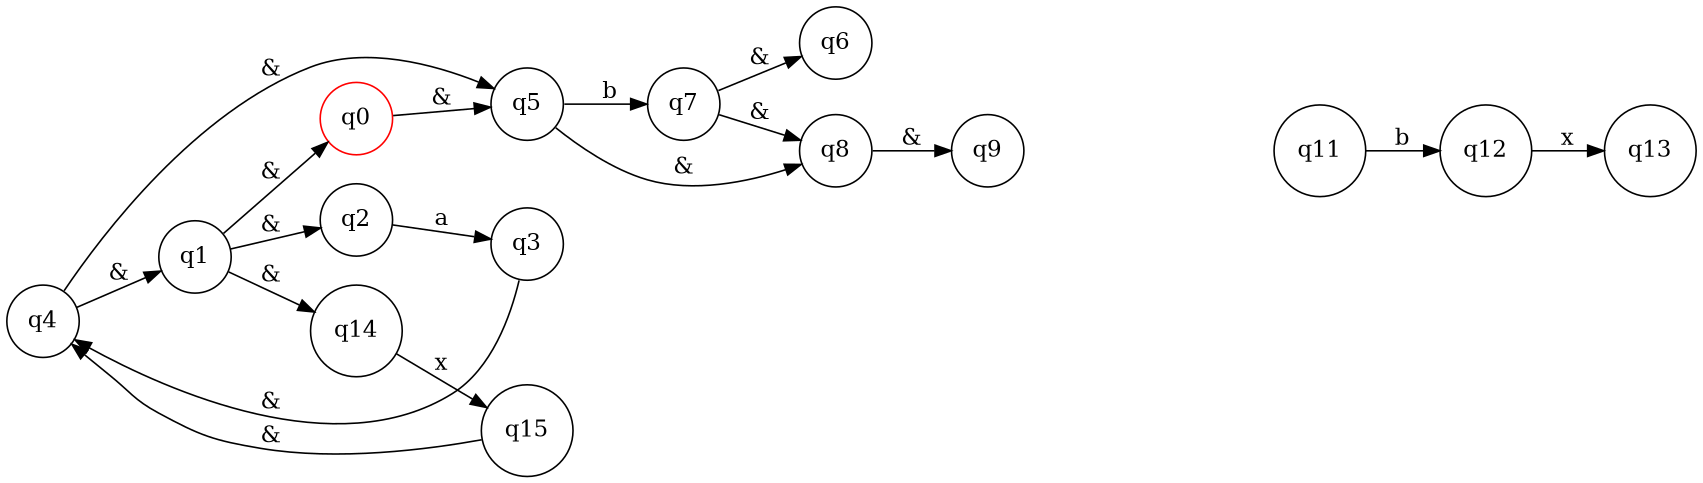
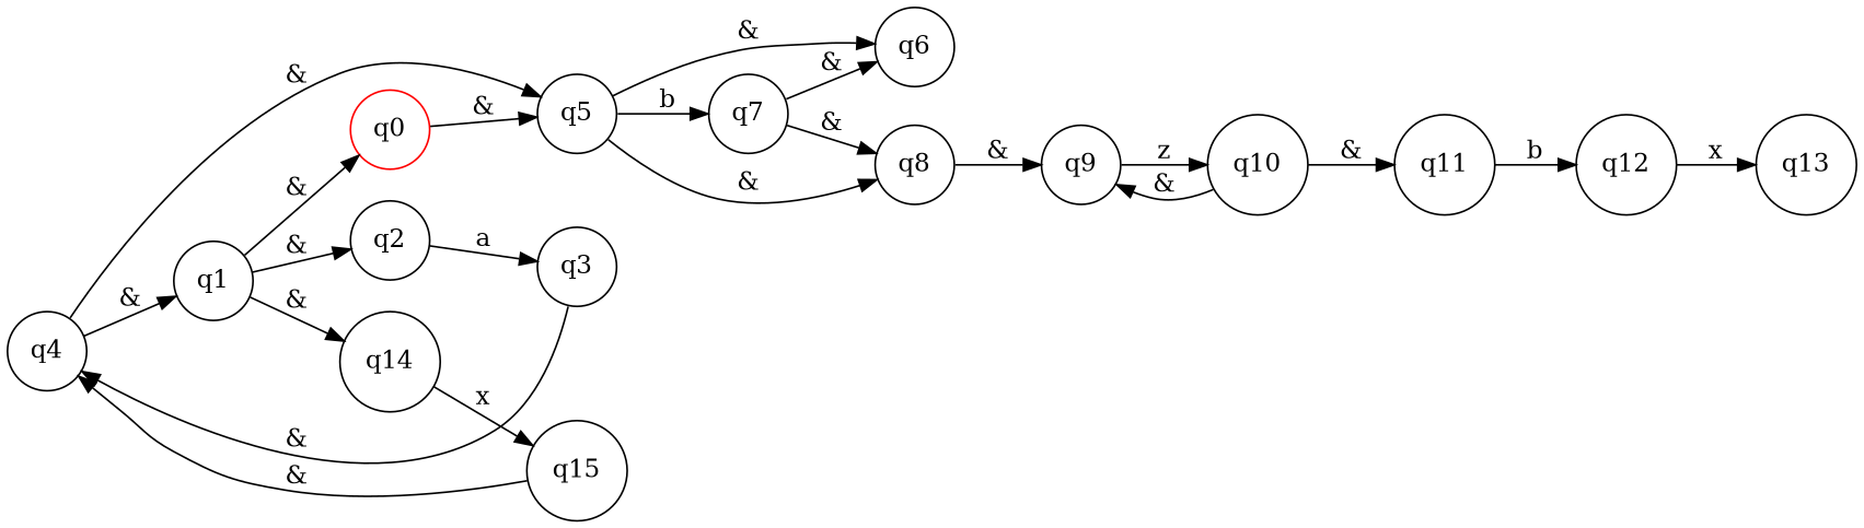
  digraph {
    rankdir=LR
    node [color=black shape=circle]
    q0 [color=red]
    q5
    q1
    q2
    q14
    q6
    q8
    q7
    q3
    q15
    q4
    q9
+   q10
    q11
    q12
    q13
    q0 -> q5 [label="&"]
+   q5 -> q6 [label="&"]
    q5 -> q8 [label="&"]
    q5 -> q7 [label=b]
    q1 -> q0 [label="&"]
    q1 -> q2 [label="&"]
    q1 -> q14 [label="&"]
    q2 -> q3 [label=a]
    q14 -> q15 [label=x]
    q8 -> q9 [label="&"]
    q7 -> q6 [label="&"]
    q7 -> q8 [label="&"]
    q3 -> q4 [label="&"]
    q15 -> q4 [label="&"]
    q4 -> q5 [label="&"]
    q4 -> q1 [label="&"]
+   q9 -> q10 [label=z]
+   q10 -> q9 [label="&"]
+   q10 -> q11 [label="&"]
    q11 -> q12 [label=b]
    q12 -> q13 [label=x]
  }
